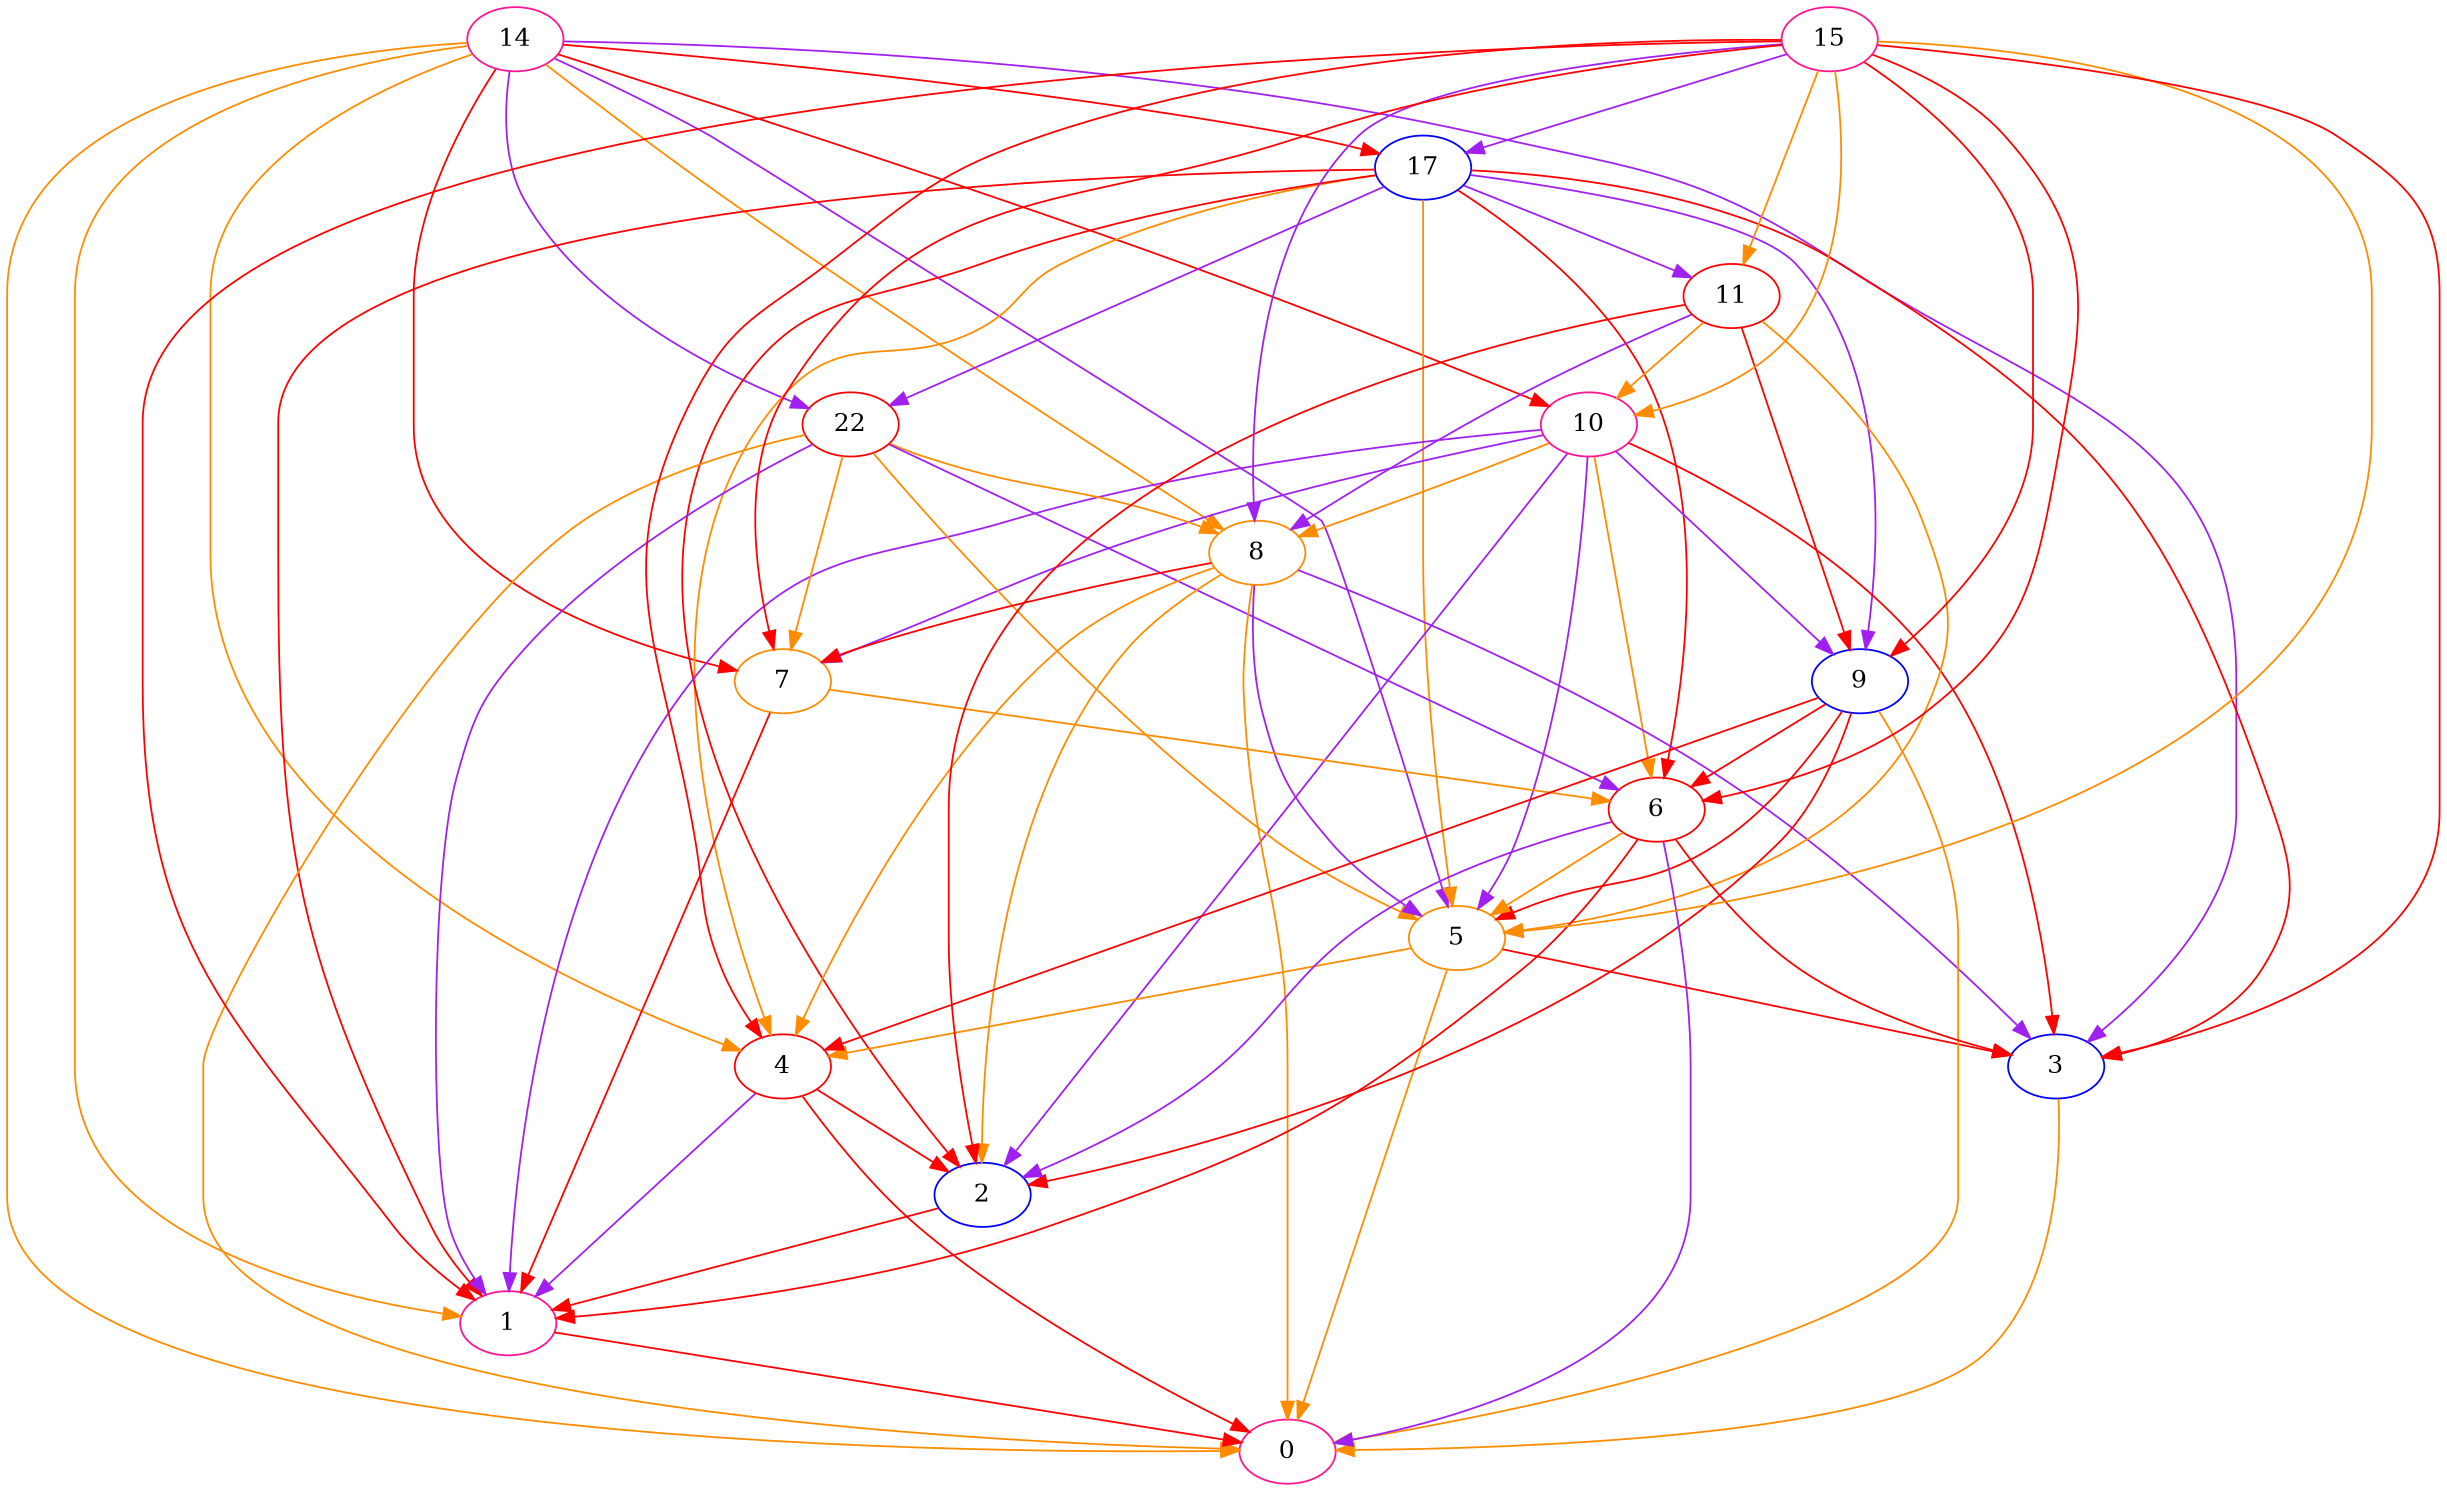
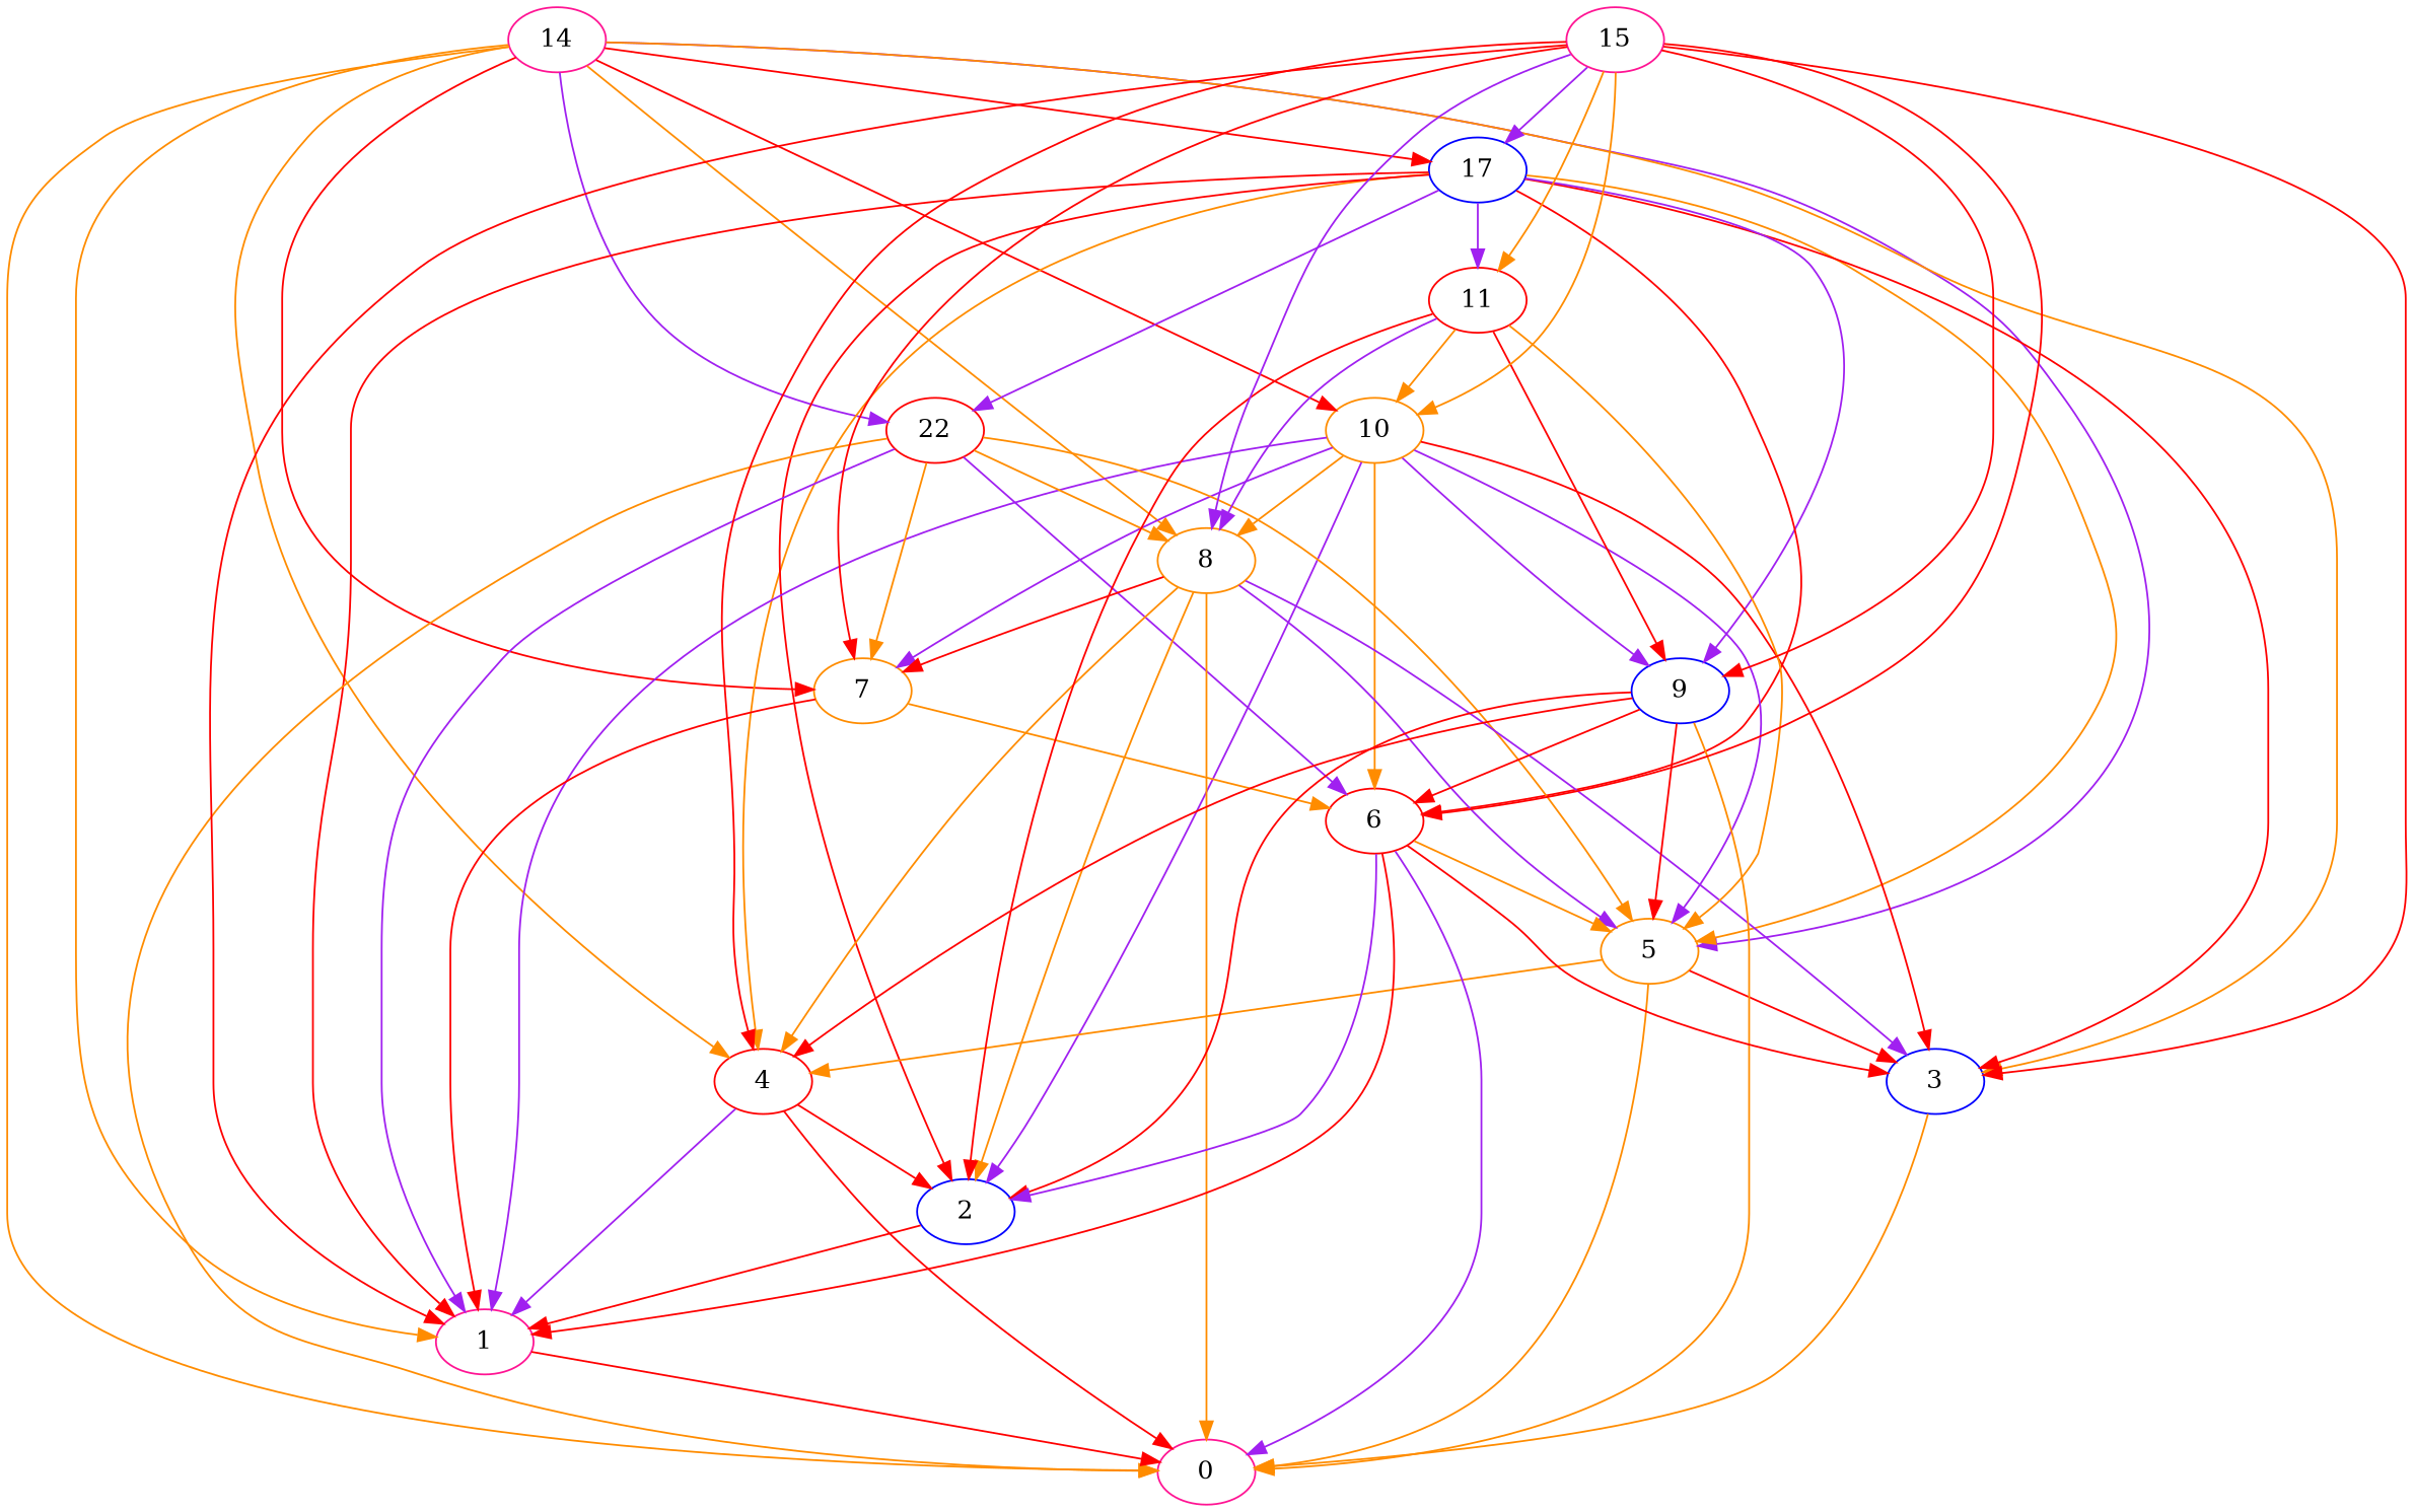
  digraph {
    "Duplicate states"=0
    GraphType=Random
    "Max states in OPEN"=0
    Modes="120000ms; topo-ordered tasks, ; Pruning: task equivalence, fixed order ready list, ; F-value: ; Optimisation: best schedule length (SL) optimisation on equal, "
    NumberOfTasks=16
    "Pruned using list schedule length"=1
    "States removed from OPEN"=0
    TargetSystem="Homogeneous-6"
    "Time to schedule (ms)"=96
    "Total idle time"=187
    "Total schedule length"=358
    "Total sequential time"=435
    "Total states created"=2
    node [Processor=0 "Start time"=0 Weight=37 color=deeppink]
    edge [Weight=2 color=red]
    14 ["Finish time"=37]
    n2 ["Finish time"=56 "Start time"=37 Weight=19 color=blue label=17]
-   10 ["Finish time"=119 "Start time"=82]
+   10 ["Finish time"=119 "Start time"=82 color=darkorange]
    n4 ["Finish time"=73 Processor=1 "Start time"=66 Weight=7 color=red label=22]
    8 ["Finish time"=153 "Start time"=119 Weight=34 color=darkorange]
    7 ["Finish time"=175 "Start time"=153 Weight=22 color=darkorange]
    5 ["Finish time"=219 "Start time"=182 color=darkorange]
    4 ["Finish time"=256 "Start time"=219 color=red]
    1 ["Finish time"=324 "Start time"=290 Weight=34]
    3 ["Finish time"=264 Processor=1 "Start time"=227 color=blue]
    0 ["Finish time"=358 "Start time"=324 Weight=34]
    11 ["Finish time"=82 "Start time"=56 Weight=26 color=red]
    9 ["Finish time"=130 Processor=1 "Start time"=123 Weight=7 color=blue]
    6 ["Finish time"=182 "Start time"=175 Weight=7 color=red]
    2 ["Finish time"=290 "Start time"=256 Weight=34 color=blue]
    15 ["Finish time"=26 Processor=1 Weight=26]
    14 -> n2 [Weight=5]
    14 -> 10 [Weight=7]
    14 -> n4 [Weight=4 color=purple]
    14 -> 8 [Weight=3 color=darkorange]
    14 -> 7 [Weight=9]
    14 -> 5 [Weight=3 color=purple]
    14 -> 4 [Weight=6 color=darkorange]
    14 -> 1 [Weight=8 color=darkorange]
-   14 -> 3 [Weight=3 color=purple]
+   14 -> 3 [Weight=3 color=darkorange]
    14 -> 0 [Weight=3 color=darkorange]
    n2 -> n4 [Weight=10 color=purple]
    n2 -> 5 [Weight=6 color=darkorange]
    n2 -> 4 [color=darkorange]
    n2 -> 1
    n2 -> 3
    n2 -> 11 [Weight=6 color=purple]
    n2 -> 9 [Weight=3 color=purple]
    n2 -> 6 [Weight=10]
    n2 -> 2
    10 -> 8 [Weight=9 color=darkorange]
    10 -> 7 [Weight=6 color=purple]
    10 -> 5 [Weight=4 color=purple]
    10 -> 1 [Weight=10 color=purple]
    10 -> 3 [Weight=9]
    10 -> 9 [Weight=4 color=purple]
    10 -> 6 [Weight=7 color=darkorange]
    10 -> 2 [Weight=3 color=purple]
    n4 -> 8 [Weight=10 color=darkorange]
    n4 -> 7 [Weight=7 color=darkorange]
    n4 -> 5 [Weight=8 color=darkorange]
    n4 -> 1 [color=purple]
    n4 -> 0 [Weight=10 color=darkorange]
    n4 -> 6 [Weight=8 color=purple]
    8 -> 7 [Weight=10]
    8 -> 5 [Weight=8 color=purple]
    8 -> 4 [Weight=10 color=darkorange]
    8 -> 3 [color=purple]
    8 -> 0 [Weight=4 color=darkorange]
    8 -> 2 [color=darkorange]
    7 -> 1 [Weight=4]
    7 -> 6 [Weight=9 color=darkorange]
    5 -> 4 [Weight=7 color=darkorange]
    5 -> 3 [Weight=8]
    5 -> 0 [Weight=8 color=darkorange]
    4 -> 1 [Weight=4 color=purple]
    4 -> 0 [Weight=5]
    4 -> 2 [Weight=5]
    1 -> 0 [Weight=10]
    3 -> 0 [Weight=7 color=darkorange]
    11 -> 10 [Weight=6 color=darkorange]
    11 -> 8 [color=purple]
    11 -> 5 [Weight=5 color=darkorange]
    11 -> 9
    11 -> 2
    9 -> 5 [Weight=5]
    9 -> 4
    9 -> 0 [Weight=6 color=darkorange]
    9 -> 6
    9 -> 2 [Weight=3]
    6 -> 5 [Weight=3 color=darkorange]
    6 -> 1 [Weight=8]
    6 -> 3
    6 -> 0 [Weight=9 color=purple]
    6 -> 2 [Weight=9 color=purple]
    2 -> 1 [Weight=3]
    15 -> n2 [Weight=6 color=purple]
    15 -> 10 [Weight=4 color=darkorange]
    15 -> 8 [Weight=10 color=purple]
    15 -> 7 [Weight=6]
-   15 -> 5 [Weight=5 color=darkorange]
    15 -> 4 [Weight=10]
    15 -> 1
    15 -> 3 [Weight=9]
    15 -> 11 [Weight=8 color=darkorange]
    15 -> 9 [Weight=10]
    15 -> 6
  }
